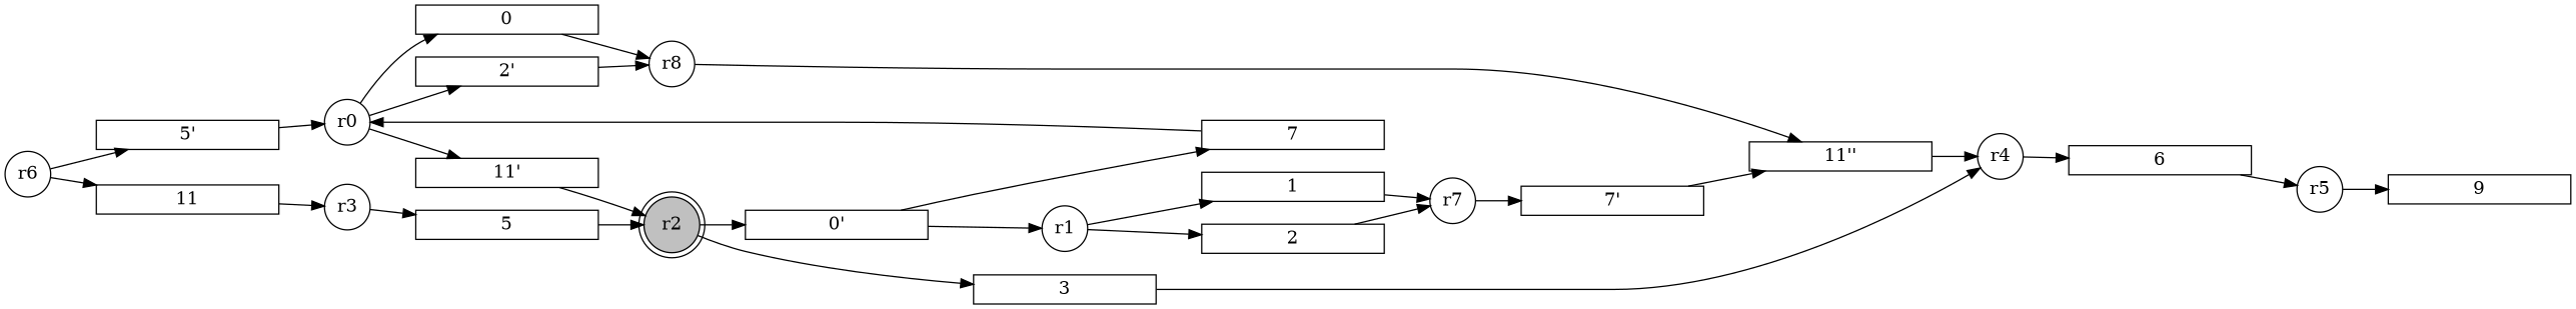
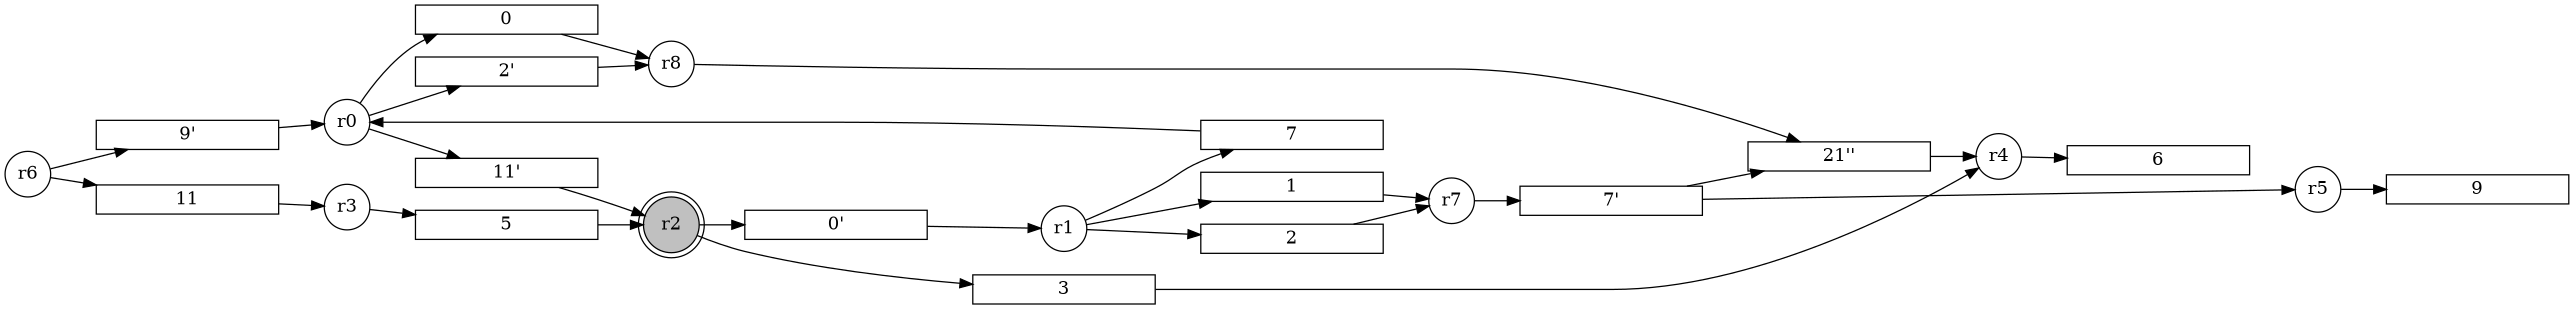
  digraph {
    rankdir=LR
    node [shape=rect forcelabels=false]
    r4 [fixedsize=2 shape=circle forcelabels=""]
    r3 [fixedsize=2 shape=circle forcelabels=""]
    r1 [fixedsize=2 shape=circle forcelabels=""]
    r8 [fixedsize=2 shape=circle forcelabels=""]
    r5 [fixedsize=2 shape=circle forcelabels=""]
    r7 [fixedsize=2 shape=circle forcelabels=""]
    r0 [fixedsize=2 shape=circle forcelabels=""]
    r6 [fixedsize=2 shape=circle forcelabels=""]
    r2 [color=black fillcolor=gray fixedsize=2 shape=doublecircle style=filled forcelabels=""]
    n10 [height=0.2 label="2'" width=2]
    n11 [height=0.2 label="7'" width=2]
    n12 [height=0.2 label="0'" width=2]
-   n13 [height=0.2 label="5'" width=2]
+   n13 [height=0.2 label="9'" width=2]
    n14 [height=0.2 label="11'" width=2]
-   n15 [height=0.2 label="11''" width=2]
+   n15 [height=0.2 label="21''" width=2]
    0 [height=0.2 width=2]
    1 [height=0.2 width=2]
    2 [height=0.2 width=2]
    3 [height=0.2 width=2]
    5 [height=0.2 width=2]
    6 [height=0.2 width=2]
    7 [height=0.2 width=2]
    9 [height=0.2 width=2]
    11 [height=0.2 width=2]
    subgraph sub_1 {
      r4
      r3
      r1
      r8
      r5
      r7
      r0
      r6
    }
    subgraph sub_2 {
      r2
    }
    subgraph sub_3 {
      n10
      n11
      n12
      n13
      n14
      n15
      0
      1
      2
      3
      5
      6
      7
      9
      11
    }
    r4 -> 6
    r3 -> 5
    r1 -> 1
    r1 -> 2
-   n12 -> 7
+   r1 -> 7
    r8 -> n15
    r5 -> 9
    r7 -> n11
    r0 -> n10
    r0 -> n14
    r0 -> 0
    r6 -> n13
    r6 -> 11
    r2 -> n12
    r2 -> 3
    n10 -> r8
    n11 -> n15
    n12 -> r1
    n13 -> r0
    n14 -> r2
    n15 -> r4
    0 -> r8
    1 -> r7
    2 -> r7
    3 -> r4
    5 -> r2
-   6 -> r5
+   n11 -> r5
    7 -> r0
    11 -> r3
  }
